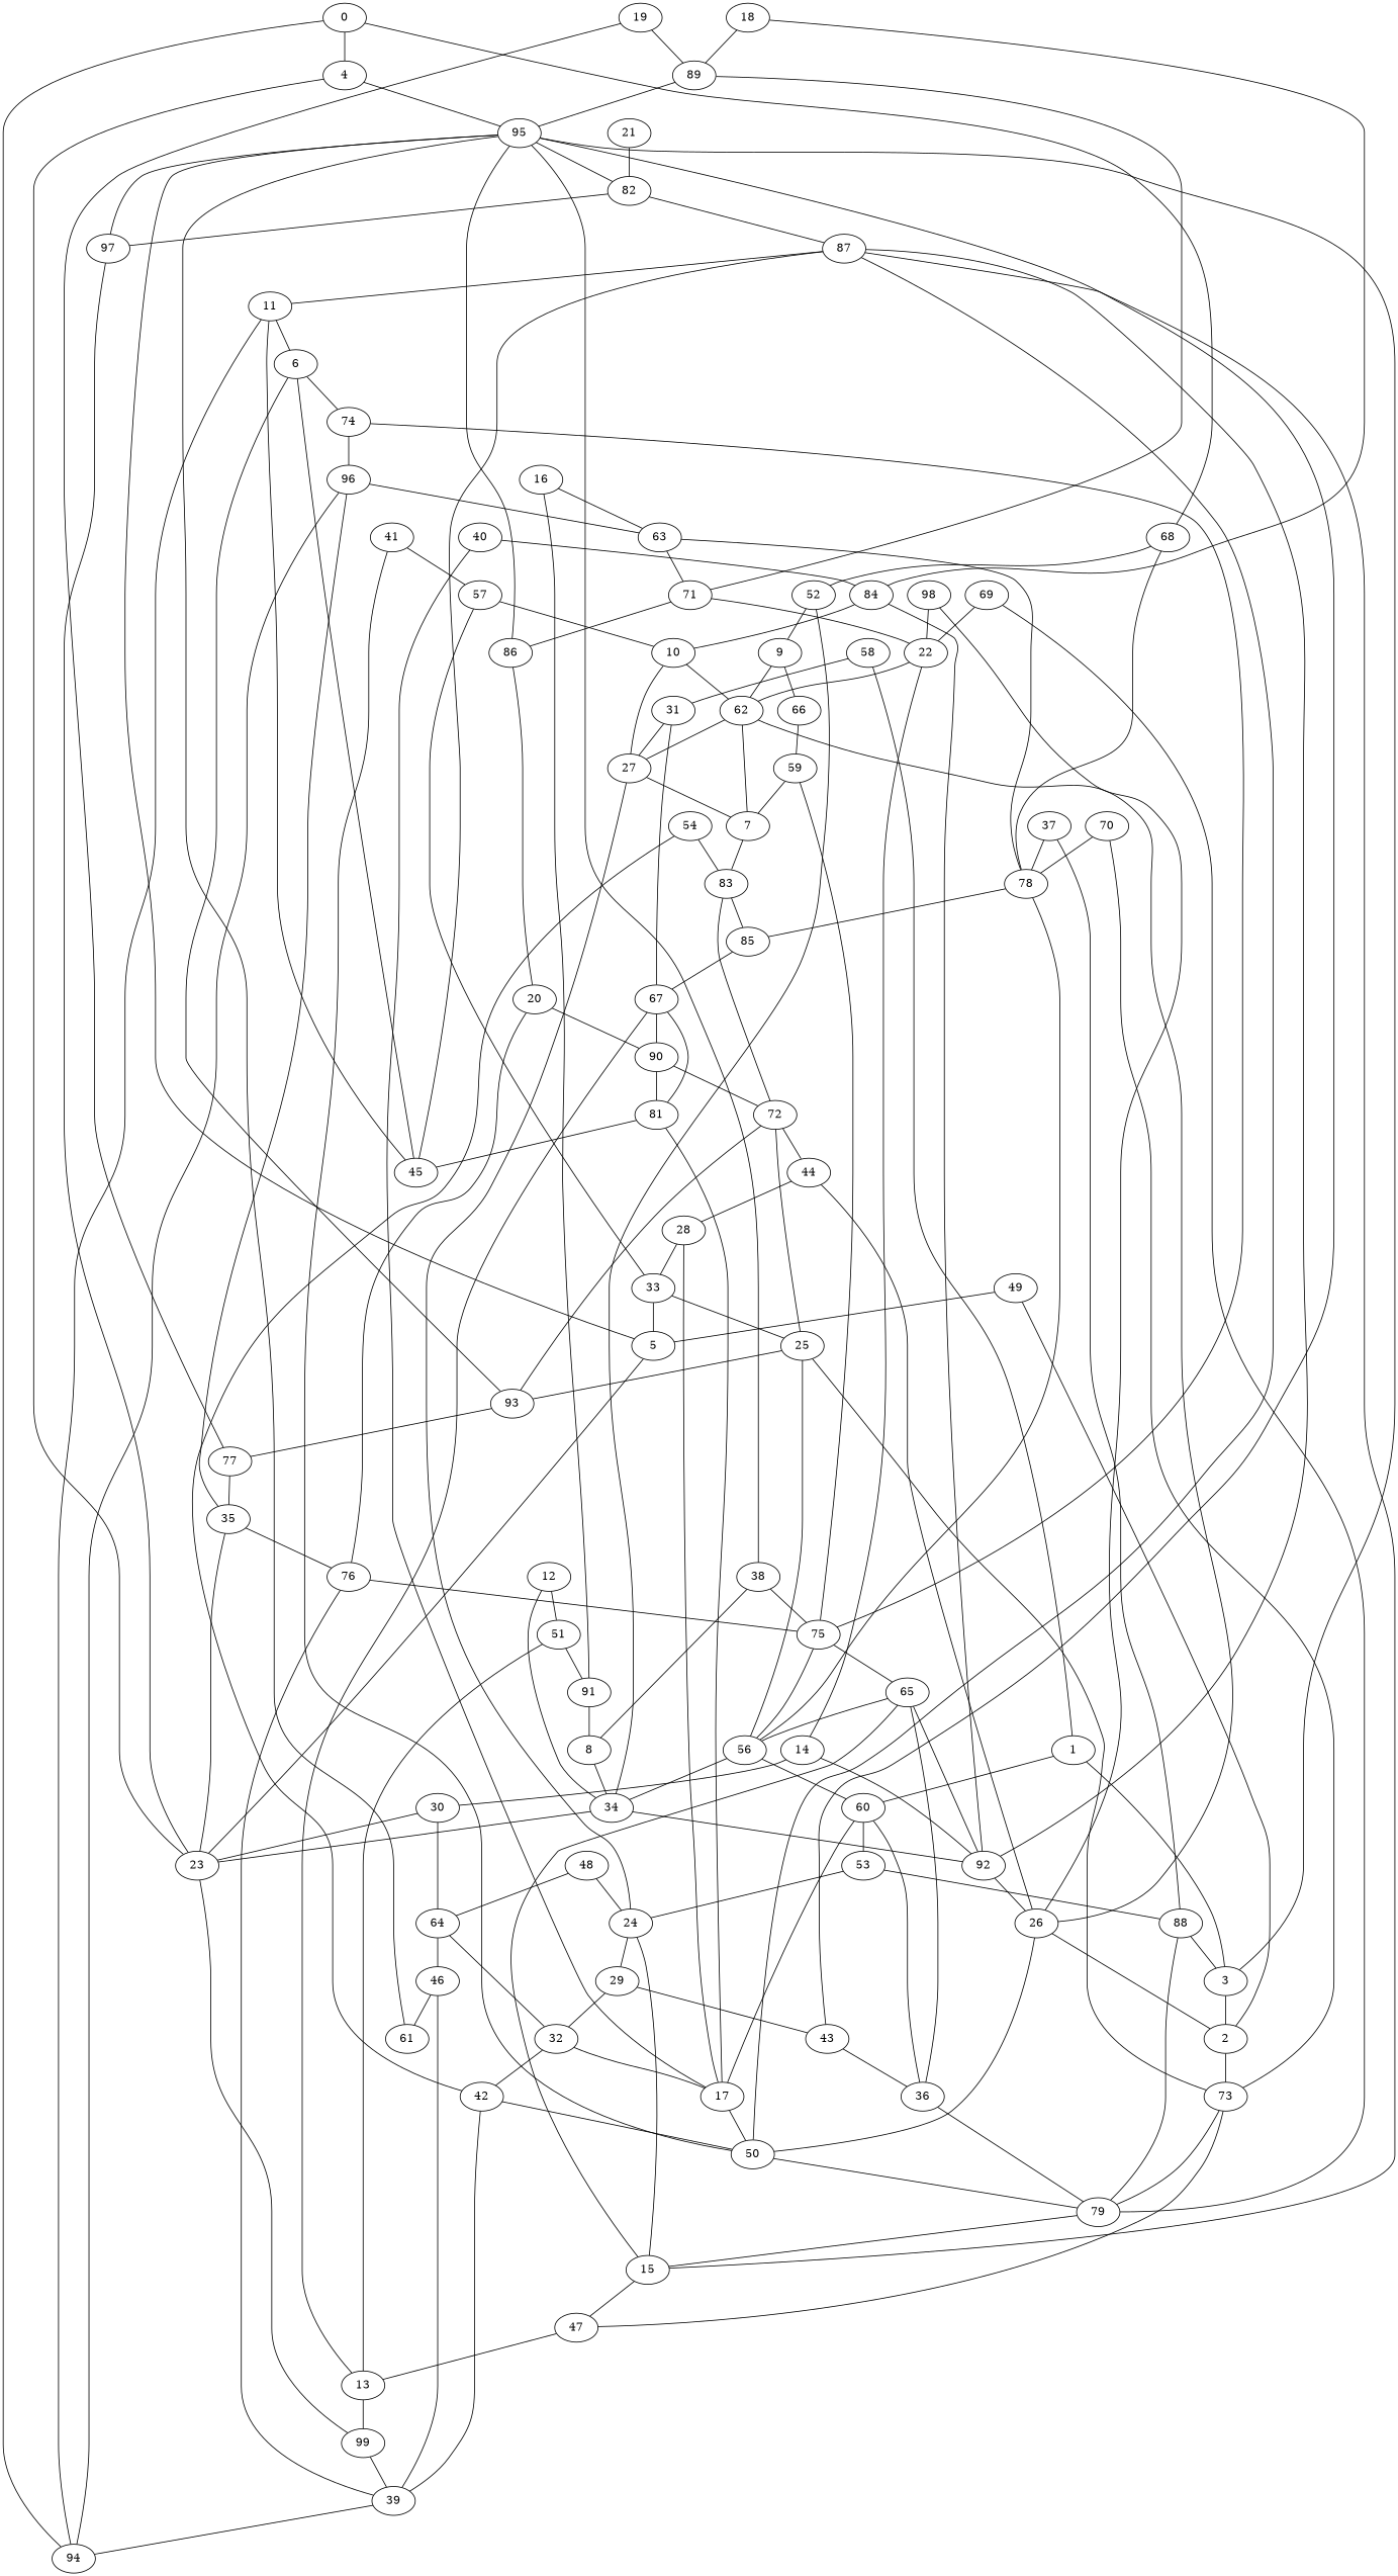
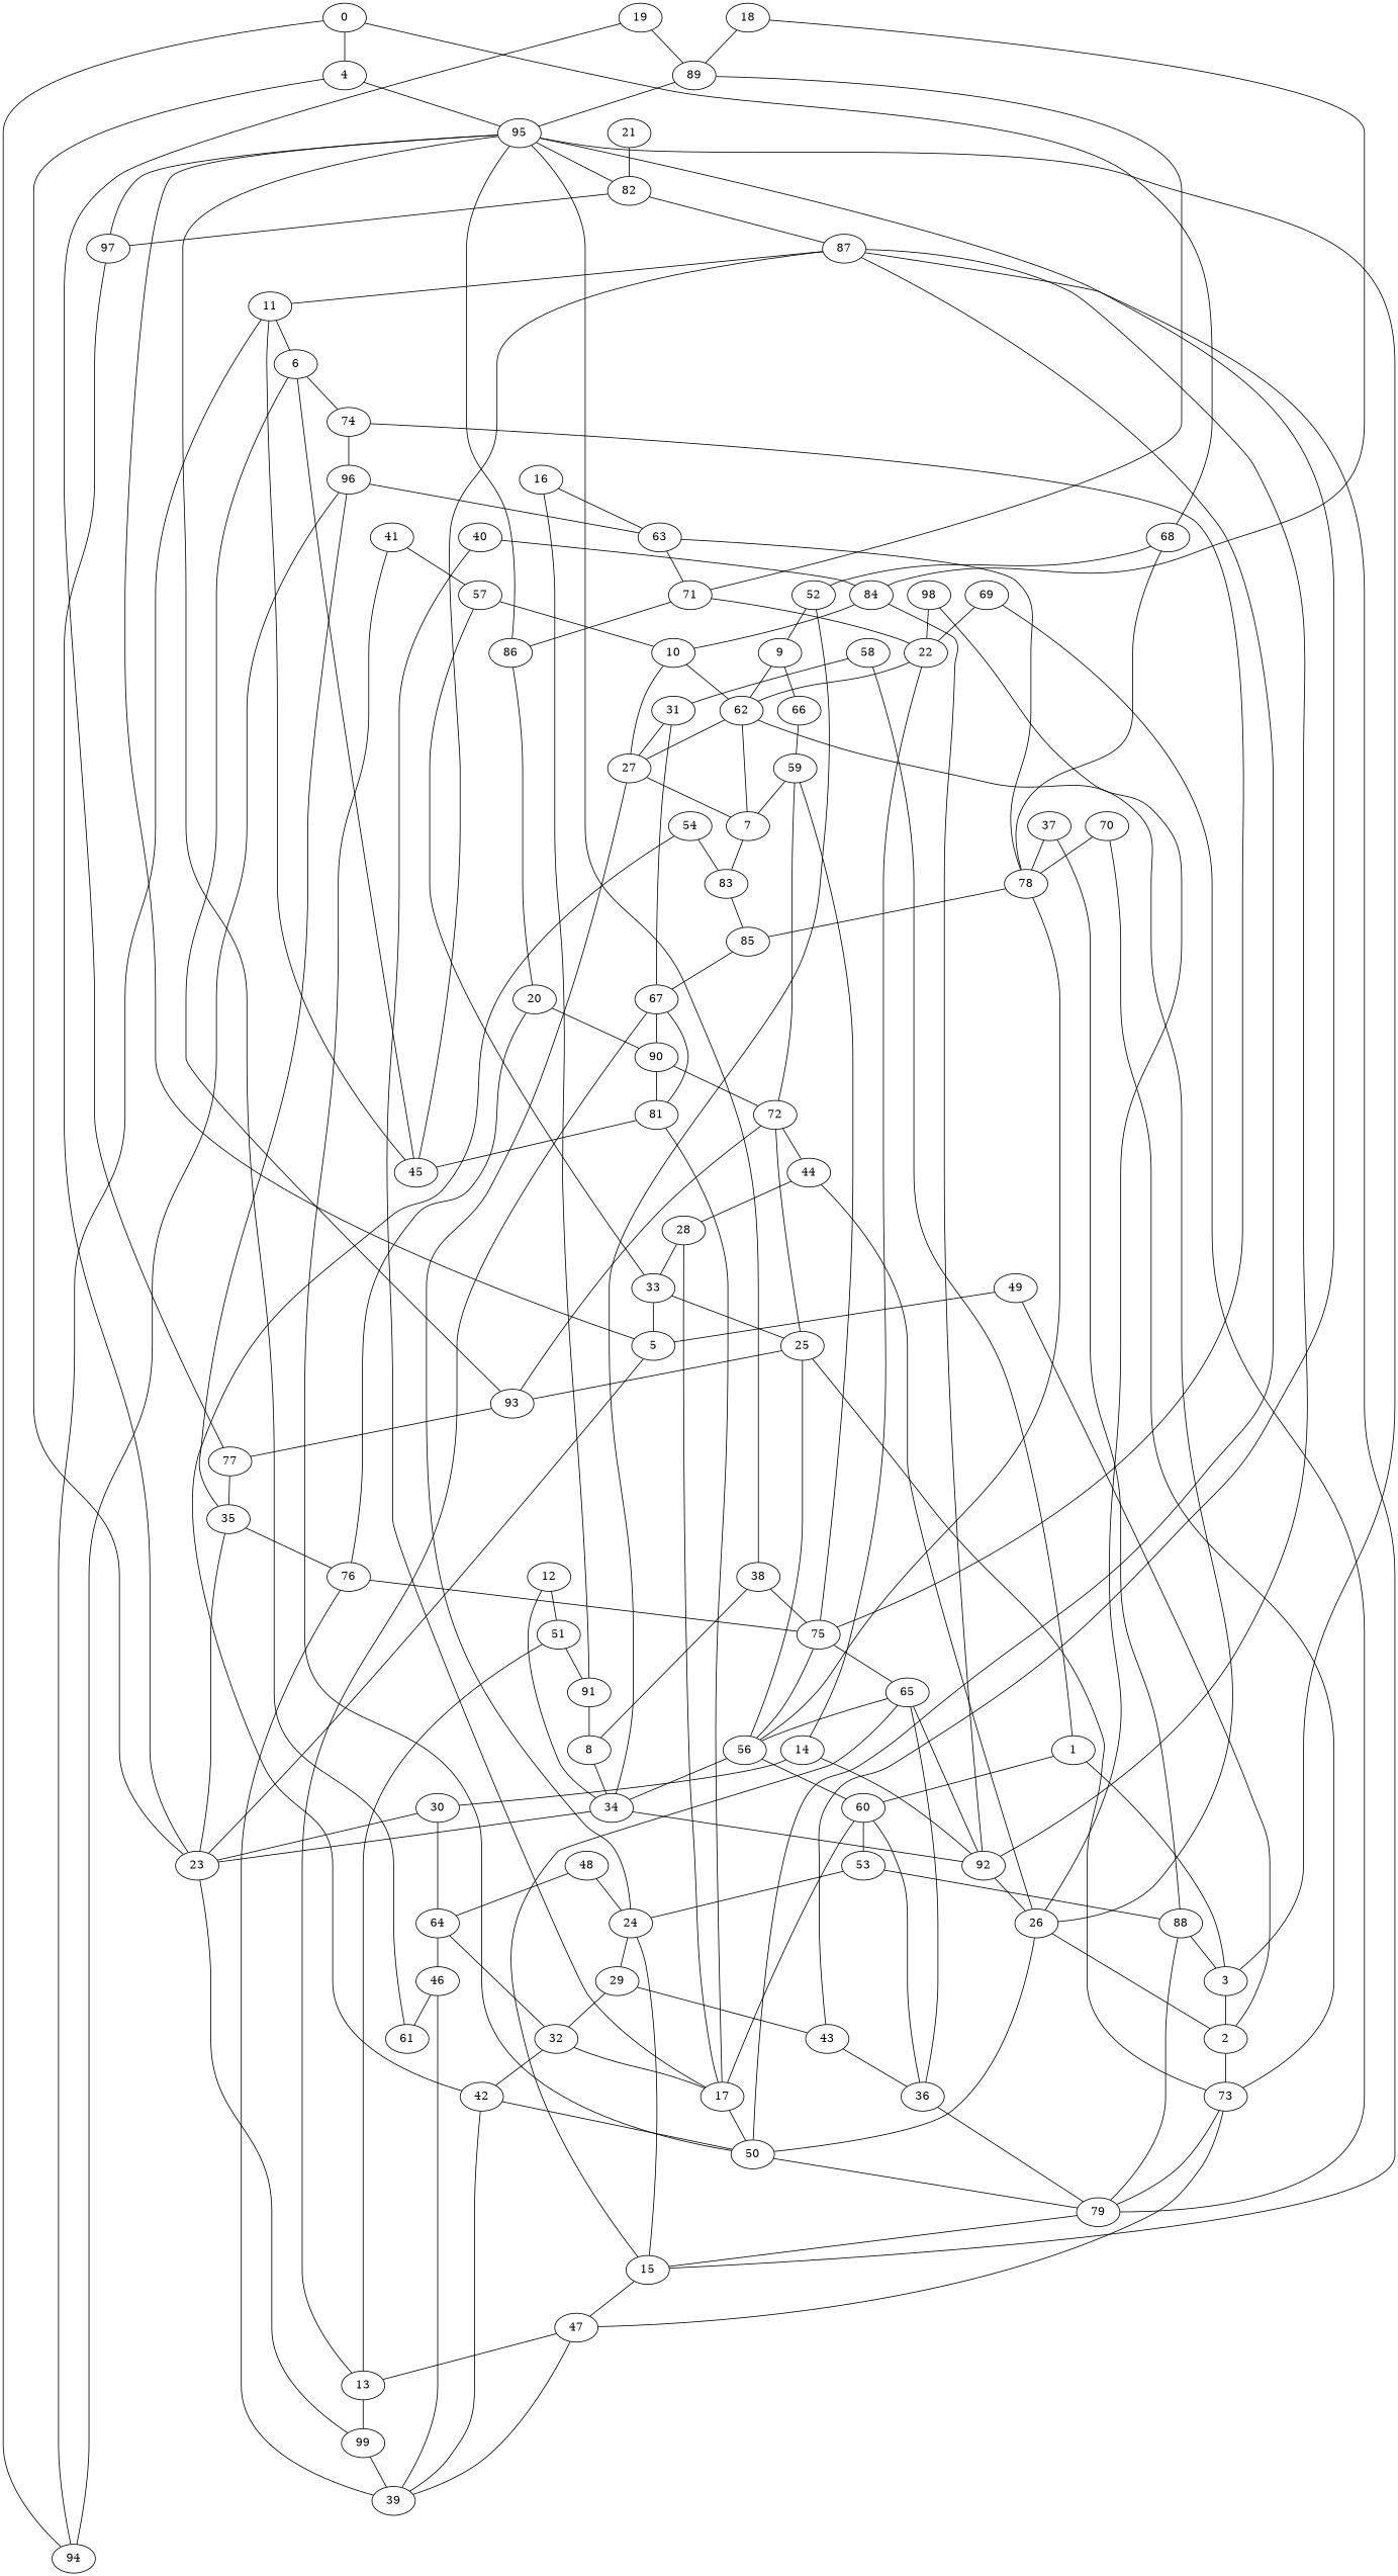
  graph {
    n1 [label=0]
    n2 [label=4]
    n3 [label=68]
    n4 [label=95]
    n5 [label=23]
    n6 [label=78]
    n7 [label=52]
    n8 [label=1]
    n9 [label=3]
    n10 [label=60]
    n11 [label=2]
    n12 [label=36]
    n13 [label=53]
    n14 [label=73]
    n15 [label=25]
    n16 [label=79]
    n17 [label=82]
    n18 [label=38]
    n19 [label=99]
    n20 [label=35]
    n21 [label=5]
    n22 [label=6]
    n23 [label=74]
    n24 [label=93]
    n25 [label=96]
    n26 [label=75]
    n27 [label=77]
    n28 [label=72]
    n29 [label=7]
    n30 [label=62]
    n31 [label=83]
    n32 [label=27]
    n33 [label=26]
    n34 [label=85]
    n35 [label=8]
    n36 [label=34]
    n37 [label=92]
    n38 [label=9]
    n39 [label=66]
    n40 [label=59]
    n41 [label=10]
    n42 [label=24]
    n43 [label=11]
    n44 [label=45]
    n45 [label=87]
    n46 [label=12]
    n47 [label=51]
    n48 [label=13]
    n49 [label=91]
    n50 [label=67]
    n51 [label=90]
    n52 [label=81]
    n53 [label=39]
    n54 [label=14]
    n55 [label=30]
    n56 [label=64]
    n57 [label=15]
    n58 [label=47]
    n59 [label=65]
    n60 [label=56]
    n61 [label=16]
    n62 [label=63]
    n63 [label=71]
    n64 [label=17]
    n65 [label=50]
    n66 [label=18]
    n67 [label=84]
    n68 [label=89]
    n69 [label=19]
    n70 [label=20]
    n71 [label=76]
    n72 [label=21]
    n73 [label=97]
    n74 [label=22]
    n75 [label=29]
    n76 [label=32]
    n77 [label=43]
    n78 [label=28]
    n79 [label=33]
    n80 [label=42]
    n81 [label=46]
    n82 [label=31]
    n83 [label=94]
    n84 [label=37]
    n85 [label=88]
    n86 [label=40]
    n87 [label=41]
    n88 [label=57]
    n89 [label=44]
    n90 [label=61]
    n91 [label=48]
    n92 [label=49]
    n93 [label=54]
    n94 [label=58]
    n95 [label=86]
    n96 [label=69]
    n97 [label=70]
    n98 [label=98]
    n1 -- n2
    n1 -- n3
    n2 -- n4
    n2 -- n5
    n3 -- n6
    n3 -- n7
    n4 -- n17
    n4 -- n18
    n5 -- n19
    n5 -- n20
    n6 -- n34
    n6 -- n60
    n7 -- n36
    n7 -- n38
    n8 -- n9
    n8 -- n10
    n9 -- n4
    n9 -- n11
    n10 -- n12
    n10 -- n13
    n11 -- n14
    n12 -- n16
    n12 -- n59
    n13 -- n42
    n13 -- n85
    n14 -- n15
    n14 -- n16
    n15 -- n24
    n15 -- n60
    n16 -- n57
    n17 -- n45
    n17 -- n73
    n18 -- n26
    n18 -- n35
    n19 -- n53
    n20 -- n25
    n20 -- n71
    n21 -- n4
    n21 -- n5
    n22 -- n23
    n22 -- n24
    n23 -- n25
    n23 -- n26
    n24 -- n27
    n24 -- n28
    n25 -- n62
    n25 -- n83
    n26 -- n59
    n26 -- n60
    n27 -- n20
    n28 -- n15
    n28 -- n89
    n29 -- n30
    n29 -- n31
    n30 -- n32
    n30 -- n33
-   n31 -- n28
+   n40 -- n28
    n31 -- n34
    n32 -- n29
    n32 -- n42
    n33 -- n11
    n33 -- n65
    n34 -- n50
    n35 -- n36
    n36 -- n5
    n36 -- n37
    n37 -- n33
    n37 -- n45
    n38 -- n30
    n38 -- n39
    n39 -- n40
    n40 -- n26
    n40 -- n29
    n41 -- n30
    n41 -- n32
    n42 -- n57
    n42 -- n75
    n43 -- n22
    n43 -- n44
    n44 -- n22
    n44 -- n45
    n45 -- n43
    n45 -- n57
    n46 -- n36
    n46 -- n47
    n47 -- n48
    n47 -- n49
    n48 -- n19
    n48 -- n50
    n49 -- n35
    n50 -- n51
    n50 -- n52
    n51 -- n28
    n51 -- n52
    n52 -- n44
    n52 -- n64
-   n53 -- n83
+   n53 -- n58
    n54 -- n37
    n54 -- n55
    n55 -- n5
    n55 -- n56
    n56 -- n76
    n56 -- n81
    n57 -- n58
    n57 -- n59
    n58 -- n14
    n58 -- n48
    n59 -- n37
    n59 -- n60
    n60 -- n10
    n60 -- n36
    n61 -- n49
    n61 -- n62
    n62 -- n6
    n62 -- n63
    n63 -- n74
    n63 -- n95
    n64 -- n10
    n64 -- n65
    n65 -- n16
    n65 -- n45
    n66 -- n67
    n66 -- n68
    n67 -- n37
    n67 -- n41
    n68 -- n4
    n68 -- n63
    n69 -- n27
    n69 -- n68
    n70 -- n51
    n70 -- n71
    n71 -- n26
    n71 -- n53
    n72 -- n17
    n73 -- n4
    n73 -- n5
    n74 -- n30
    n74 -- n54
    n75 -- n76
    n75 -- n77
    n76 -- n64
    n76 -- n80
    n77 -- n4
    n77 -- n12
    n78 -- n64
    n78 -- n79
    n79 -- n15
    n79 -- n21
    n80 -- n53
    n80 -- n65
    n81 -- n53
    n81 -- n90
    n82 -- n32
    n82 -- n50
    n83 -- n1
    n83 -- n43
    n84 -- n6
    n84 -- n85
    n85 -- n9
    n85 -- n16
    n86 -- n64
    n86 -- n67
    n87 -- n65
    n87 -- n88
    n88 -- n41
    n88 -- n79
    n89 -- n33
    n89 -- n78
    n90 -- n4
    n91 -- n42
    n91 -- n56
    n92 -- n11
    n92 -- n21
    n93 -- n31
    n93 -- n80
    n94 -- n8
    n94 -- n82
    n95 -- n4
    n95 -- n70
    n96 -- n16
    n96 -- n74
    n97 -- n6
    n97 -- n14
    n98 -- n33
    n98 -- n74
  }
